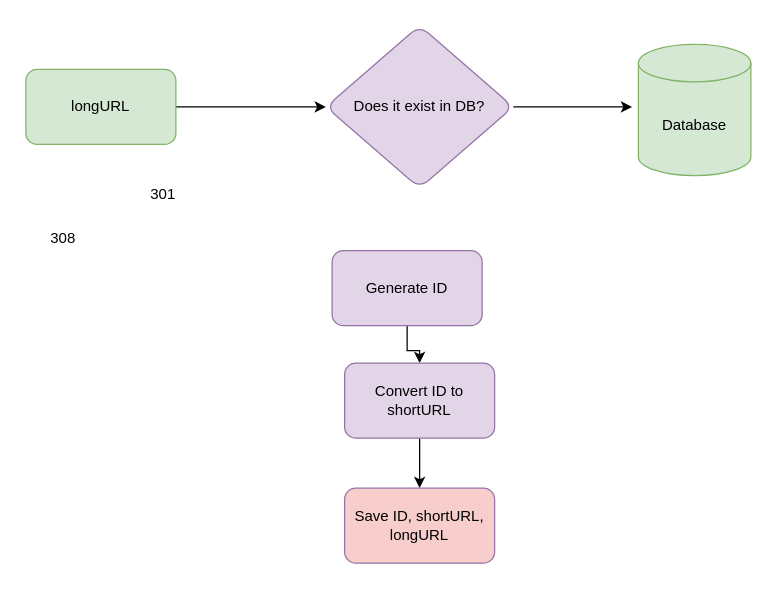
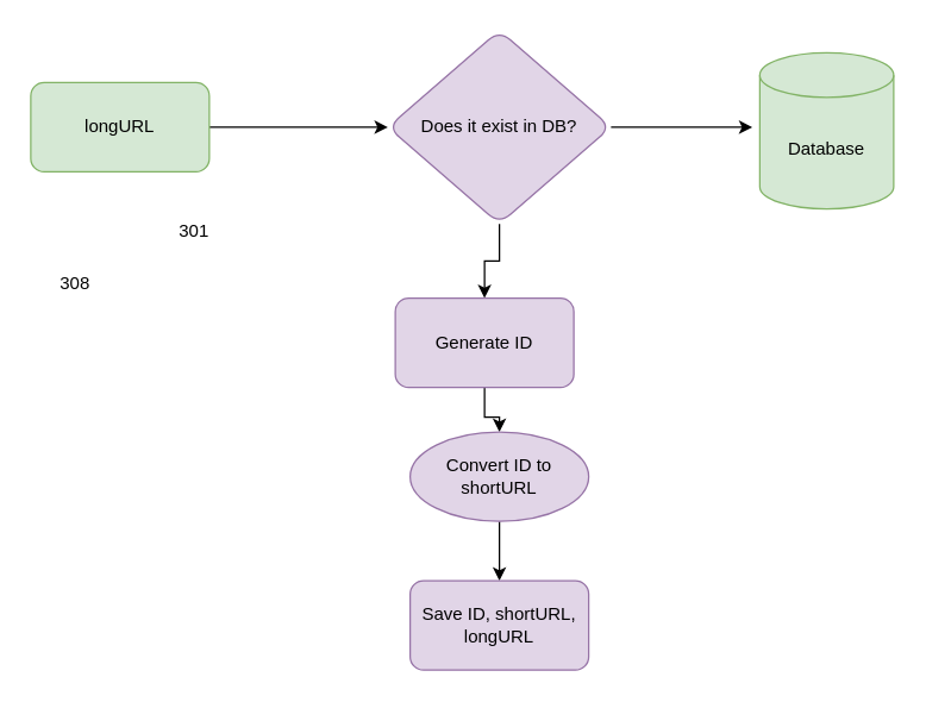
  <mxCell id="0" />
  <mxCell id="1" parent="0" />
  <mxCell id="2" value="" style="edgeStyle=orthogonalEdgeStyle;rounded=0;orthogonalLoop=1;jettySize=auto;html=1;" parent="1" source="3" target="6" edge="1"><mxGeometry relative="1" as="geometry" /></mxCell>
  <mxCell id="3" value="longURL" style="rounded=1;whiteSpace=wrap;html=1;fillColor=#d5e8d4;strokeColor=#82b366;" parent="1" vertex="1"><mxGeometry x="20" y="55" width="120" height="60" as="geometry" /></mxCell>
  <mxCell id="4" value="" style="edgeStyle=orthogonalEdgeStyle;rounded=0;orthogonalLoop=1;jettySize=auto;html=1;" parent="1" source="6" edge="1"><mxGeometry relative="1" as="geometry"><mxPoint x="505" y="85" as="targetPoint" /></mxGeometry></mxCell>
+ <mxCell id="5" value="" style="edgeStyle=orthogonalEdgeStyle;rounded=0;orthogonalLoop=1;jettySize=auto;html=1;" parent="1" source="6" target="9" edge="1"><mxGeometry relative="1" as="geometry" /></mxCell>
  <mxCell id="6" value="Does it exist in DB?" style="rhombus;whiteSpace=wrap;html=1;rounded=1;fillColor=#e1d5e7;strokeColor=#9673a6;" parent="1" vertex="1"><mxGeometry x="260" y="20" width="150" height="130" as="geometry" /></mxCell>
  <mxCell id="7" value="Database" style="shape=cylinder3;whiteSpace=wrap;html=1;boundedLbl=1;backgroundOutline=1;size=15;fillColor=#d5e8d4;strokeColor=#82b366;" parent="1" vertex="1"><mxGeometry x="510" y="35" width="90" height="105" as="geometry" /></mxCell>
  <mxCell id="8" value="" style="edgeStyle=orthogonalEdgeStyle;rounded=0;orthogonalLoop=1;jettySize=auto;html=1;" parent="1" source="9" target="11" edge="1"><mxGeometry relative="1" as="geometry" /></mxCell>
  <mxCell id="9" value="Generate ID" style="whiteSpace=wrap;html=1;rounded=1;fillColor=#e1d5e7;strokeColor=#9673a6;" parent="1" vertex="1"><mxGeometry x="265" y="200" width="120" height="60" as="geometry" /></mxCell>
  <mxCell id="10" value="" style="edgeStyle=orthogonalEdgeStyle;rounded=0;orthogonalLoop=1;jettySize=auto;html=1;" parent="1" source="11" target="12" edge="1"><mxGeometry relative="1" as="geometry" /></mxCell>
- <mxCell id="11" value="Convert ID to shortURL" style="whiteSpace=wrap;html=1;rounded=1;fillColor=#e1d5e7;strokeColor=#9673a6;" parent="1" vertex="1"><mxGeometry x="275" y="290" width="120" height="60" as="geometry" /></mxCell>
- <mxCell id="12" value="Save ID, shortURL, longURL" style="whiteSpace=wrap;html=1;rounded=1;fillColor=#f8cecc;strokeColor=#9673a6;" parent="1" vertex="1"><mxGeometry x="275" y="390" width="120" height="60" as="geometry" /></mxCell>
+ <mxCell id="11" value="Convert ID to shortURL" style="ellipse;whiteSpace=wrap;html=1;fillColor=#e1d5e7;strokeColor=#9673a6;" parent="1" vertex="1"><mxGeometry x="275" y="290" width="120" height="60" as="geometry" /></mxCell>
+ <mxCell id="12" value="Save ID, shortURL, longURL" style="whiteSpace=wrap;html=1;rounded=1;fillColor=#e1d5e7;strokeColor=#9673a6;" parent="1" vertex="1"><mxGeometry x="275" y="390" width="120" height="60" as="geometry" /></mxCell>
  <mxCell id="13" value="301" style="text;html=1;strokeColor=none;fillColor=none;align=center;verticalAlign=middle;whiteSpace=wrap;rounded=0;" vertex="1" parent="1"><mxGeometry x="100" y="140" width="60" height="30" as="geometry" /></mxCell>
  <mxCell id="14" value="308" style="text;html=1;strokeColor=none;fillColor=none;align=center;verticalAlign=middle;whiteSpace=wrap;rounded=0;" vertex="1" parent="1"><mxGeometry x="20" y="175" width="60" height="30" as="geometry" /></mxCell>
